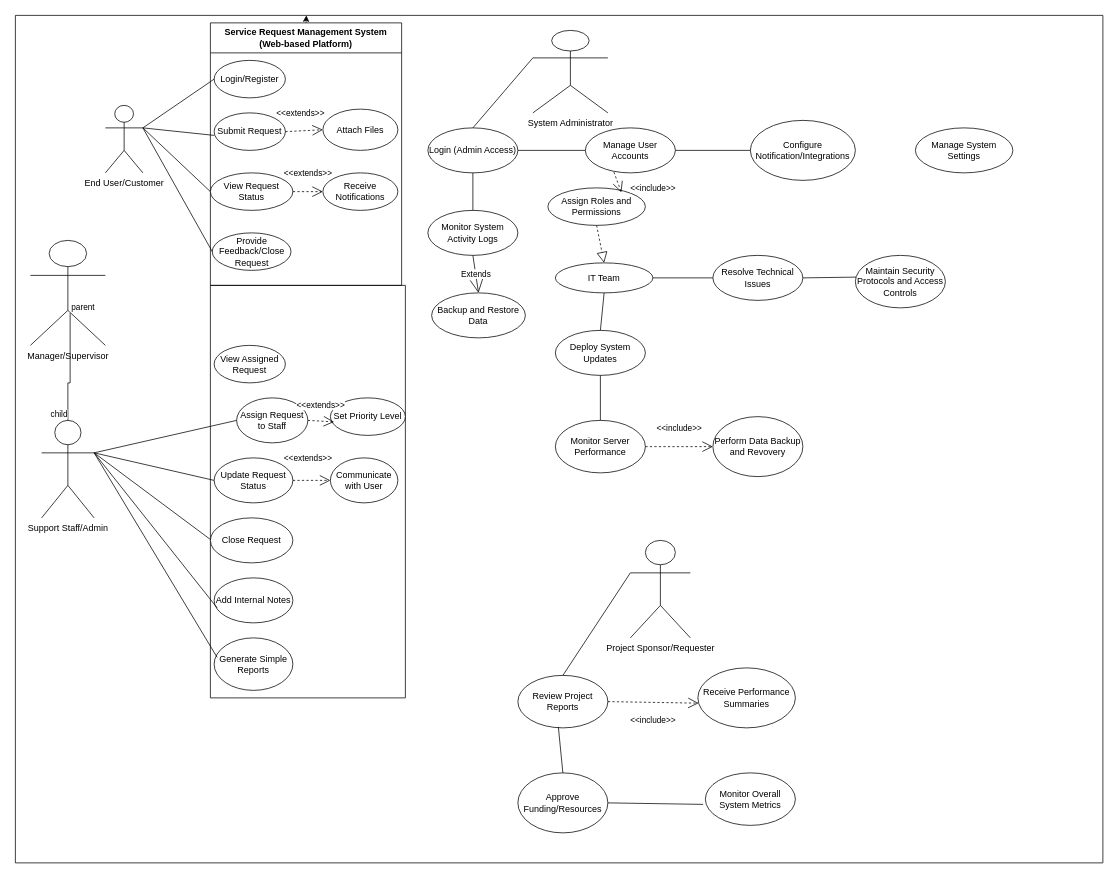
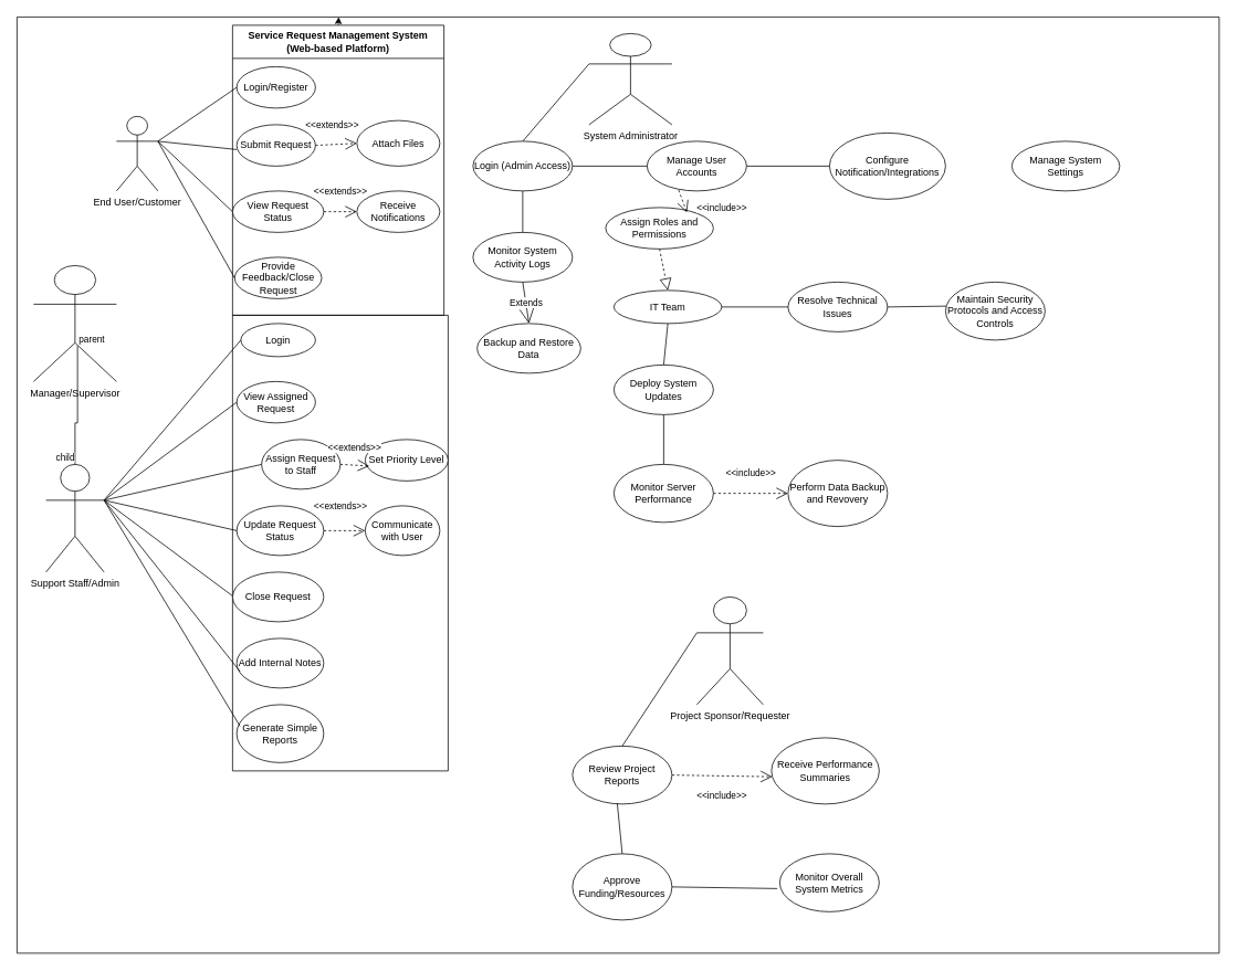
  <mxCell id="0" />
  <mxCell id="1" parent="0" />
  <mxCell id="2" style="edgeStyle=orthogonalEdgeStyle;rounded=0;orthogonalLoop=1;jettySize=auto;html=1;exitX=0.5;exitY=0;exitDx=0;exitDy=0;" edge="1" parent="1" source="3"><mxGeometry relative="1" as="geometry"><mxPoint x="408" y="20" as="targetPoint" /></mxGeometry></mxCell>
  <mxCell id="3" value="Service Request Management System&lt;div&gt;(Web-based Platform)&lt;/div&gt;" style="swimlane;whiteSpace=wrap;html=1;startSize=40;" vertex="1" parent="1"><mxGeometry x="280" y="30" width="255" height="350" as="geometry" /></mxCell>
  <mxCell id="4" value="Login/Register" style="ellipse;whiteSpace=wrap;html=1;" vertex="1" parent="3"><mxGeometry x="5" y="50" width="95" height="50" as="geometry" /></mxCell>
  <mxCell id="5" value="Submit Request" style="ellipse;whiteSpace=wrap;html=1;" vertex="1" parent="3"><mxGeometry x="5" y="120" width="95" height="50" as="geometry" /></mxCell>
  <mxCell id="6" value="View Request Status" style="ellipse;whiteSpace=wrap;html=1;" vertex="1" parent="3"><mxGeometry y="200" width="110" height="50" as="geometry" /></mxCell>
  <mxCell id="7" value="Provide Feedback/Close Request" style="ellipse;whiteSpace=wrap;html=1;" vertex="1" parent="3"><mxGeometry x="2.5" y="280" width="105" height="50" as="geometry" /></mxCell>
  <mxCell id="8" value="Attach Files" style="ellipse;whiteSpace=wrap;html=1;" vertex="1" parent="3"><mxGeometry x="150" y="115" width="100" height="55" as="geometry" /></mxCell>
  <mxCell id="9" value="Receive Notifications" style="ellipse;whiteSpace=wrap;html=1;" vertex="1" parent="3"><mxGeometry x="150" y="200" width="100" height="50" as="geometry" /></mxCell>
  <mxCell id="10" value="&amp;lt;&amp;lt;extends&amp;gt;&amp;gt;" style="endArrow=open;endSize=12;dashed=1;html=1;rounded=0;entryX=0;entryY=0.5;entryDx=0;entryDy=0;exitX=1;exitY=0.5;exitDx=0;exitDy=0;" edge="1" parent="3" source="5" target="8"><mxGeometry x="-0.152" y="24" width="160" relative="1" as="geometry"><mxPoint x="115" y="180" as="sourcePoint" /><mxPoint x="145" y="140" as="targetPoint" /><mxPoint as="offset" /></mxGeometry></mxCell>
  <mxCell id="11" value="&amp;lt;&amp;lt;extends&amp;gt;&amp;gt;" style="endArrow=open;endSize=12;dashed=1;html=1;rounded=0;entryX=0;entryY=0.5;entryDx=0;entryDy=0;exitX=1;exitY=0.5;exitDx=0;exitDy=0;" edge="1" parent="3" source="6" target="9"><mxGeometry y="25" width="160" relative="1" as="geometry"><mxPoint x="40" y="190" as="sourcePoint" /><mxPoint x="200" y="190" as="targetPoint" /><mxPoint as="offset" /></mxGeometry></mxCell>
  <mxCell id="12" value="End User/Customer" style="shape=umlActor;verticalLabelPosition=bottom;verticalAlign=top;html=1;outlineConnect=0;" vertex="1" parent="1"><mxGeometry x="140" y="140" width="50" height="90" as="geometry" /></mxCell>
  <mxCell id="13" value="" style="endArrow=none;html=1;rounded=0;exitX=0;exitY=0.5;exitDx=0;exitDy=0;" edge="1" parent="1" source="4"><mxGeometry width="50" height="50" relative="1" as="geometry"><mxPoint x="370" y="250" as="sourcePoint" /><mxPoint x="285" y="180" as="targetPoint" /><Array as="points"><mxPoint x="190" y="170" /></Array></mxGeometry></mxCell>
  <mxCell id="14" value="" style="endArrow=none;html=1;rounded=0;exitX=0;exitY=0.5;exitDx=0;exitDy=0;" edge="1" parent="1" source="6"><mxGeometry width="50" height="50" relative="1" as="geometry"><mxPoint x="370" y="250" as="sourcePoint" /><mxPoint x="190" y="170" as="targetPoint" /></mxGeometry></mxCell>
  <mxCell id="15" value="" style="endArrow=none;html=1;rounded=0;exitX=0;exitY=0.5;exitDx=0;exitDy=0;" edge="1" parent="1" source="7"><mxGeometry width="50" height="50" relative="1" as="geometry"><mxPoint x="370" y="250" as="sourcePoint" /><mxPoint x="190" y="170" as="targetPoint" /></mxGeometry></mxCell>
  <mxCell id="16" value="" style="swimlane;startSize=0;" vertex="1" parent="1"><mxGeometry x="280" y="380" width="260" height="550" as="geometry" /></mxCell>
+ <mxCell id="17" value="Login" style="ellipse;whiteSpace=wrap;html=1;" vertex="1" parent="16"><mxGeometry x="10" y="10" width="90" height="40" as="geometry" /></mxCell>
  <mxCell id="18" value="View Assigned Request" style="ellipse;whiteSpace=wrap;html=1;" vertex="1" parent="16"><mxGeometry x="5" y="80" width="95" height="50" as="geometry" /></mxCell>
  <mxCell id="19" value="Assign Request to Staff" style="ellipse;whiteSpace=wrap;html=1;" vertex="1" parent="16"><mxGeometry x="35" y="150" width="95" height="60" as="geometry" /></mxCell>
  <mxCell id="20" value="Update Request Status" style="ellipse;whiteSpace=wrap;html=1;" vertex="1" parent="16"><mxGeometry x="5" y="230" width="105" height="60" as="geometry" /></mxCell>
  <mxCell id="21" value="Close Request" style="ellipse;whiteSpace=wrap;html=1;" vertex="1" parent="16"><mxGeometry y="310" width="110" height="60" as="geometry" /></mxCell>
  <mxCell id="22" value="Add Internal Notes" style="ellipse;whiteSpace=wrap;html=1;" vertex="1" parent="16"><mxGeometry x="5" y="390" width="105" height="60" as="geometry" /></mxCell>
  <mxCell id="23" value="Generate Simple Reports" style="ellipse;whiteSpace=wrap;html=1;" vertex="1" parent="16"><mxGeometry x="5" y="470" width="105" height="70" as="geometry" /></mxCell>
  <mxCell id="24" value="Set Priority Level" style="ellipse;whiteSpace=wrap;html=1;" vertex="1" parent="16"><mxGeometry x="160" y="150" width="100" height="50" as="geometry" /></mxCell>
  <mxCell id="25" value="Communicate with User" style="ellipse;whiteSpace=wrap;html=1;" vertex="1" parent="16"><mxGeometry x="160" y="230" width="90" height="60" as="geometry" /></mxCell>
  <mxCell id="26" value="&amp;lt;&amp;lt;extends&amp;gt;&amp;gt;" style="endArrow=open;endSize=12;dashed=1;html=1;rounded=0;exitX=1;exitY=0.5;exitDx=0;exitDy=0;entryX=0.05;entryY=0.64;entryDx=0;entryDy=0;entryPerimeter=0;" edge="1" parent="16" source="19" target="24"><mxGeometry x="-0.097" y="21" width="160" relative="1" as="geometry"><mxPoint x="100" y="170" as="sourcePoint" /><mxPoint x="160" y="175" as="targetPoint" /><mxPoint as="offset" /></mxGeometry></mxCell>
  <mxCell id="27" value="&amp;lt;&amp;lt;extends&amp;gt;&amp;gt;" style="endArrow=open;endSize=12;dashed=1;html=1;rounded=0;entryX=0;entryY=0.5;entryDx=0;entryDy=0;exitX=1;exitY=0.5;exitDx=0;exitDy=0;" edge="1" parent="16" source="20" target="25"><mxGeometry x="-0.2" y="30" width="160" relative="1" as="geometry"><mxPoint x="40" y="270" as="sourcePoint" /><mxPoint x="200" y="270" as="targetPoint" /><mxPoint as="offset" /></mxGeometry></mxCell>
  <mxCell id="28" value="Support Staff/Admin&lt;div&gt;&lt;br&gt;&lt;/div&gt;" style="shape=umlActor;verticalLabelPosition=bottom;verticalAlign=top;html=1;outlineConnect=0;" vertex="1" parent="1"><mxGeometry x="55" y="560" width="70" height="130" as="geometry" /></mxCell>
+ <mxCell id="29" value="" style="endArrow=none;html=1;rounded=0;entryX=1;entryY=0.333;entryDx=0;entryDy=0;entryPerimeter=0;exitX=0;exitY=0.5;exitDx=0;exitDy=0;" edge="1" parent="1" source="17" target="28"><mxGeometry width="50" height="50" relative="1" as="geometry"><mxPoint x="370" y="590" as="sourcePoint" /><mxPoint x="420" y="540" as="targetPoint" /></mxGeometry></mxCell>
+ <mxCell id="30" value="" style="endArrow=none;html=1;rounded=0;entryX=1;entryY=0.333;entryDx=0;entryDy=0;entryPerimeter=0;exitX=0;exitY=0.5;exitDx=0;exitDy=0;" edge="1" parent="1" source="18" target="28"><mxGeometry width="50" height="50" relative="1" as="geometry"><mxPoint x="370" y="590" as="sourcePoint" /><mxPoint x="420" y="540" as="targetPoint" /></mxGeometry></mxCell>
  <mxCell id="31" value="" style="endArrow=none;html=1;rounded=0;entryX=1;entryY=0.333;entryDx=0;entryDy=0;entryPerimeter=0;exitX=0;exitY=0.5;exitDx=0;exitDy=0;" edge="1" parent="1" source="19" target="28"><mxGeometry width="50" height="50" relative="1" as="geometry"><mxPoint x="370" y="590" as="sourcePoint" /><mxPoint x="420" y="540" as="targetPoint" /></mxGeometry></mxCell>
  <mxCell id="32" value="" style="endArrow=none;html=1;rounded=0;exitX=0;exitY=0.5;exitDx=0;exitDy=0;entryX=1;entryY=0.333;entryDx=0;entryDy=0;entryPerimeter=0;" edge="1" parent="1" source="20" target="28"><mxGeometry width="50" height="50" relative="1" as="geometry"><mxPoint x="370" y="590" as="sourcePoint" /><mxPoint x="190" y="540" as="targetPoint" /></mxGeometry></mxCell>
  <mxCell id="33" value="" style="endArrow=none;html=1;rounded=0;exitX=0;exitY=0.616;exitDx=0;exitDy=0;exitPerimeter=0;entryX=1;entryY=0.333;entryDx=0;entryDy=0;entryPerimeter=0;" edge="1" parent="1" source="16" target="28"><mxGeometry width="50" height="50" relative="1" as="geometry"><mxPoint x="370" y="780" as="sourcePoint" /><mxPoint x="180" y="540" as="targetPoint" /></mxGeometry></mxCell>
  <mxCell id="34" value="" style="endArrow=none;html=1;rounded=0;exitX=0.038;exitY=0.667;exitDx=0;exitDy=0;exitPerimeter=0;entryX=1;entryY=0.333;entryDx=0;entryDy=0;entryPerimeter=0;" edge="1" parent="1" source="22" target="28"><mxGeometry width="50" height="50" relative="1" as="geometry"><mxPoint x="370" y="780" as="sourcePoint" /><mxPoint x="180" y="540" as="targetPoint" /></mxGeometry></mxCell>
  <mxCell id="35" value="" style="endArrow=none;html=1;rounded=0;exitX=0.038;exitY=0.371;exitDx=0;exitDy=0;exitPerimeter=0;entryX=1;entryY=0.333;entryDx=0;entryDy=0;entryPerimeter=0;" edge="1" parent="1" source="23" target="28"><mxGeometry width="50" height="50" relative="1" as="geometry"><mxPoint x="370" y="780" as="sourcePoint" /><mxPoint x="180" y="540" as="targetPoint" /></mxGeometry></mxCell>
  <mxCell id="36" value="Manager/Supervisor" style="shape=umlActor;verticalLabelPosition=bottom;verticalAlign=top;html=1;outlineConnect=0;" vertex="1" parent="1"><mxGeometry x="40" y="320" width="100" height="140" as="geometry" /></mxCell>
  <mxCell id="37" value="" style="endArrow=none;html=1;edgeStyle=orthogonalEdgeStyle;rounded=0;entryX=0.5;entryY=0;entryDx=0;entryDy=0;entryPerimeter=0;exitX=0.53;exitY=0.693;exitDx=0;exitDy=0;exitPerimeter=0;" edge="1" parent="1" source="36" target="28"><mxGeometry relative="1" as="geometry"><mxPoint x="70" y="430" as="sourcePoint" /><mxPoint x="230" y="430" as="targetPoint" /></mxGeometry></mxCell>
  <mxCell id="38" value="parent" style="edgeLabel;resizable=0;html=1;align=left;verticalAlign=bottom;" connectable="0" vertex="1" parent="37"><mxGeometry x="-1" relative="1" as="geometry" /></mxCell>
  <mxCell id="39" value="child" style="edgeLabel;resizable=0;html=1;align=right;verticalAlign=bottom;" connectable="0" vertex="1" parent="37"><mxGeometry x="1" relative="1" as="geometry" /></mxCell>
  <mxCell id="40" value="System Administrator&lt;div&gt;&lt;br&gt;&lt;/div&gt;" style="shape=umlActor;verticalLabelPosition=bottom;verticalAlign=top;html=1;outlineConnect=0;" vertex="1" parent="1"><mxGeometry x="710" y="40" width="100" height="110" as="geometry" /></mxCell>
  <mxCell id="41" value="Login (Admin Access)" style="ellipse;whiteSpace=wrap;html=1;" vertex="1" parent="1"><mxGeometry x="570" y="170" width="120" height="60" as="geometry" /></mxCell>
  <mxCell id="42" value="Manage User Accounts" style="ellipse;whiteSpace=wrap;html=1;" vertex="1" parent="1"><mxGeometry x="780" y="170" width="120" height="60" as="geometry" /></mxCell>
  <mxCell id="43" value="Monitor System Activity Logs" style="ellipse;whiteSpace=wrap;html=1;" vertex="1" parent="1"><mxGeometry x="570" y="280" width="120" height="60" as="geometry" /></mxCell>
  <mxCell id="44" value="Assign Roles and Permissions" style="ellipse;whiteSpace=wrap;html=1;" vertex="1" parent="1"><mxGeometry x="730" y="250" width="130" height="50" as="geometry" /></mxCell>
  <mxCell id="45" value="" style="endArrow=none;html=1;rounded=0;entryX=0;entryY=0.5;entryDx=0;entryDy=0;exitX=1;exitY=0.5;exitDx=0;exitDy=0;" edge="1" parent="1" source="41" target="42"><mxGeometry width="50" height="50" relative="1" as="geometry"><mxPoint x="690" y="280" as="sourcePoint" /><mxPoint x="740" y="230" as="targetPoint" /></mxGeometry></mxCell>
  <mxCell id="46" value="" style="endArrow=none;html=1;rounded=0;entryX=0.5;entryY=1;entryDx=0;entryDy=0;exitX=0.5;exitY=0;exitDx=0;exitDy=0;" edge="1" parent="1" source="43" target="41"><mxGeometry width="50" height="50" relative="1" as="geometry"><mxPoint x="690" y="280" as="sourcePoint" /><mxPoint x="740" y="230" as="targetPoint" /></mxGeometry></mxCell>
  <mxCell id="47" value="IT Team" style="ellipse;whiteSpace=wrap;html=1;" vertex="1" parent="1"><mxGeometry x="740" y="350" width="130" height="40" as="geometry" /></mxCell>
  <mxCell id="48" value="&amp;lt;&amp;lt;include&amp;gt;&amp;gt;" style="endArrow=open;endSize=12;dashed=1;html=1;rounded=0;exitX=0.317;exitY=0.983;exitDx=0;exitDy=0;exitPerimeter=0;entryX=0.754;entryY=0.12;entryDx=0;entryDy=0;entryPerimeter=0;" edge="1" parent="1" source="42" target="44"><mxGeometry x="1" y="42" width="160" relative="1" as="geometry"><mxPoint x="640" y="260" as="sourcePoint" /><mxPoint x="800" y="260" as="targetPoint" /><mxPoint x="3" y="8" as="offset" /></mxGeometry></mxCell>
  <mxCell id="49" value="Backup and Restore Data" style="ellipse;whiteSpace=wrap;html=1;" vertex="1" parent="1"><mxGeometry x="575" y="390" width="125" height="60" as="geometry" /></mxCell>
  <mxCell id="50" value="Extends" style="endArrow=open;endSize=16;endFill=0;html=1;rounded=0;exitX=0.5;exitY=1;exitDx=0;exitDy=0;entryX=0.5;entryY=0;entryDx=0;entryDy=0;" edge="1" parent="1" source="43" target="49"><mxGeometry width="160" relative="1" as="geometry"><mxPoint x="640" y="260" as="sourcePoint" /><mxPoint x="800" y="260" as="targetPoint" /></mxGeometry></mxCell>
  <mxCell id="51" value="Configure Notification/Integrations" style="ellipse;whiteSpace=wrap;html=1;" vertex="1" parent="1"><mxGeometry x="1000" y="160" width="140" height="80" as="geometry" /></mxCell>
  <mxCell id="52" value="Manage System Settings" style="ellipse;whiteSpace=wrap;html=1;" vertex="1" parent="1"><mxGeometry x="1220" y="170" width="130" height="60" as="geometry" /></mxCell>
  <mxCell id="53" value="" style="endArrow=none;html=1;rounded=0;exitX=1;exitY=0.5;exitDx=0;exitDy=0;entryX=0;entryY=0.5;entryDx=0;entryDy=0;" edge="1" parent="1" source="42" target="51"><mxGeometry width="50" height="50" relative="1" as="geometry"><mxPoint x="920" y="280" as="sourcePoint" /><mxPoint x="970" y="230" as="targetPoint" /></mxGeometry></mxCell>
  <mxCell id="54" value="" style="endArrow=block;dashed=1;endFill=0;endSize=12;html=1;rounded=0;exitX=0.5;exitY=1;exitDx=0;exitDy=0;entryX=0.5;entryY=0;entryDx=0;entryDy=0;" edge="1" parent="1" source="44" target="47"><mxGeometry width="160" relative="1" as="geometry"><mxPoint x="870" y="260" as="sourcePoint" /><mxPoint x="1030" y="260" as="targetPoint" /></mxGeometry></mxCell>
  <mxCell id="55" value="Deploy System Updates" style="ellipse;whiteSpace=wrap;html=1;" vertex="1" parent="1"><mxGeometry x="740" y="440" width="120" height="60" as="geometry" /></mxCell>
  <mxCell id="56" value="" style="endArrow=none;html=1;rounded=0;entryX=0.5;entryY=1;entryDx=0;entryDy=0;exitX=0.5;exitY=0;exitDx=0;exitDy=0;" edge="1" parent="1" source="55" target="47"><mxGeometry width="50" height="50" relative="1" as="geometry"><mxPoint x="920" y="500" as="sourcePoint" /><mxPoint x="970" y="450" as="targetPoint" /></mxGeometry></mxCell>
  <mxCell id="57" value="Monitor Server Performance" style="ellipse;whiteSpace=wrap;html=1;" vertex="1" parent="1"><mxGeometry x="740" y="560" width="120" height="70" as="geometry" /></mxCell>
  <mxCell id="58" value="" style="endArrow=none;html=1;rounded=0;entryX=0.5;entryY=1;entryDx=0;entryDy=0;exitX=0.5;exitY=0;exitDx=0;exitDy=0;" edge="1" parent="1" source="57" target="55"><mxGeometry width="50" height="50" relative="1" as="geometry"><mxPoint x="920" y="500" as="sourcePoint" /><mxPoint x="970" y="450" as="targetPoint" /></mxGeometry></mxCell>
  <mxCell id="59" value="Perform Data Backup and Revovery" style="ellipse;whiteSpace=wrap;html=1;" vertex="1" parent="1"><mxGeometry x="950" y="555" width="120" height="80" as="geometry" /></mxCell>
  <mxCell id="60" value="Resolve Technical Issues" style="ellipse;whiteSpace=wrap;html=1;" vertex="1" parent="1"><mxGeometry x="950" y="340" width="120" height="60" as="geometry" /></mxCell>
  <mxCell id="61" value="" style="endArrow=none;html=1;rounded=0;exitX=1;exitY=0.5;exitDx=0;exitDy=0;entryX=0;entryY=0.5;entryDx=0;entryDy=0;" edge="1" parent="1" source="47" target="60"><mxGeometry width="50" height="50" relative="1" as="geometry"><mxPoint x="920" y="500" as="sourcePoint" /><mxPoint x="970" y="450" as="targetPoint" /></mxGeometry></mxCell>
  <mxCell id="62" value="Maintain Security Protocols and Access Controls" style="ellipse;whiteSpace=wrap;html=1;" vertex="1" parent="1"><mxGeometry x="1140" y="340" width="120" height="70" as="geometry" /></mxCell>
  <mxCell id="63" value="" style="endArrow=none;html=1;rounded=0;entryX=1;entryY=0.5;entryDx=0;entryDy=0;exitX=0.008;exitY=0.414;exitDx=0;exitDy=0;exitPerimeter=0;" edge="1" parent="1" source="62" target="60"><mxGeometry width="50" height="50" relative="1" as="geometry"><mxPoint x="920" y="500" as="sourcePoint" /><mxPoint x="970" y="450" as="targetPoint" /></mxGeometry></mxCell>
  <mxCell id="64" value="&amp;lt;&amp;lt;include&amp;gt;&amp;gt;" style="endArrow=open;endSize=12;dashed=1;html=1;rounded=0;exitX=1;exitY=0.5;exitDx=0;exitDy=0;entryX=0;entryY=0.5;entryDx=0;entryDy=0;" edge="1" parent="1" source="57" target="59"><mxGeometry y="25" width="160" relative="1" as="geometry"><mxPoint x="870" y="480" as="sourcePoint" /><mxPoint x="1030" y="480" as="targetPoint" /><mxPoint as="offset" /></mxGeometry></mxCell>
  <mxCell id="65" value="Project Sponsor/Requester" style="shape=umlActor;verticalLabelPosition=bottom;verticalAlign=top;html=1;outlineConnect=0;" vertex="1" parent="1"><mxGeometry x="840" y="720" width="80" height="130" as="geometry" /></mxCell>
  <mxCell id="66" value="Review Project Reports" style="ellipse;whiteSpace=wrap;html=1;" vertex="1" parent="1"><mxGeometry x="690" y="900" width="120" height="70" as="geometry" /></mxCell>
  <mxCell id="67" value="Receive Performance Summaries" style="ellipse;whiteSpace=wrap;html=1;" vertex="1" parent="1"><mxGeometry x="930" y="890" width="130" height="80" as="geometry" /></mxCell>
  <mxCell id="68" value="Approve Funding/Resources" style="ellipse;whiteSpace=wrap;html=1;" vertex="1" parent="1"><mxGeometry x="690" y="1030" width="120" height="80" as="geometry" /></mxCell>
  <mxCell id="69" value="Monitor Overall System Metrics" style="ellipse;whiteSpace=wrap;html=1;" vertex="1" parent="1"><mxGeometry x="940" y="1030" width="120" height="70" as="geometry" /></mxCell>
  <mxCell id="70" value="" style="endArrow=none;html=1;rounded=0;entryX=0.45;entryY=0.986;entryDx=0;entryDy=0;entryPerimeter=0;exitX=0.5;exitY=0;exitDx=0;exitDy=0;" edge="1" parent="1" source="68" target="66"><mxGeometry width="50" height="50" relative="1" as="geometry"><mxPoint x="800" y="1080" as="sourcePoint" /><mxPoint x="850" y="1030" as="targetPoint" /></mxGeometry></mxCell>
  <mxCell id="71" value="" style="endArrow=none;html=1;rounded=0;entryX=-0.025;entryY=0.6;entryDx=0;entryDy=0;entryPerimeter=0;exitX=1;exitY=0.5;exitDx=0;exitDy=0;" edge="1" parent="1" source="68" target="69"><mxGeometry width="50" height="50" relative="1" as="geometry"><mxPoint x="800" y="1080" as="sourcePoint" /><mxPoint x="850" y="1030" as="targetPoint" /></mxGeometry></mxCell>
  <mxCell id="72" value="" style="endArrow=none;html=1;rounded=0;entryX=0;entryY=0.333;entryDx=0;entryDy=0;entryPerimeter=0;exitX=0.5;exitY=0;exitDx=0;exitDy=0;" edge="1" parent="1" source="66" target="65"><mxGeometry width="50" height="50" relative="1" as="geometry"><mxPoint x="800" y="850" as="sourcePoint" /><mxPoint x="850" y="800" as="targetPoint" /></mxGeometry></mxCell>
  <mxCell id="73" value="&amp;lt;&amp;lt;include&amp;gt;&amp;gt;" style="endArrow=open;endSize=12;dashed=1;html=1;rounded=0;exitX=1;exitY=0.5;exitDx=0;exitDy=0;entryX=0.008;entryY=0.588;entryDx=0;entryDy=0;entryPerimeter=0;" edge="1" parent="1" source="66" target="67"><mxGeometry x="-0.002" y="-24" width="160" relative="1" as="geometry"><mxPoint x="740" y="820" as="sourcePoint" /><mxPoint x="900" y="820" as="targetPoint" /><mxPoint as="offset" /></mxGeometry></mxCell>
  <mxCell id="74" value="" style="swimlane;startSize=0;" vertex="1" parent="1"><mxGeometry x="20" y="20" width="1450" height="1130" as="geometry" /></mxCell>
  <mxCell id="75" value="" style="endArrow=none;html=1;rounded=0;entryX=0.5;entryY=0;entryDx=0;entryDy=0;exitX=0;exitY=0.333;exitDx=0;exitDy=0;exitPerimeter=0;" edge="1" parent="1" source="40" target="41"><mxGeometry width="50" height="50" relative="1" as="geometry"><mxPoint x="800" y="110" as="sourcePoint" /><mxPoint x="850" y="60" as="targetPoint" /></mxGeometry></mxCell>
